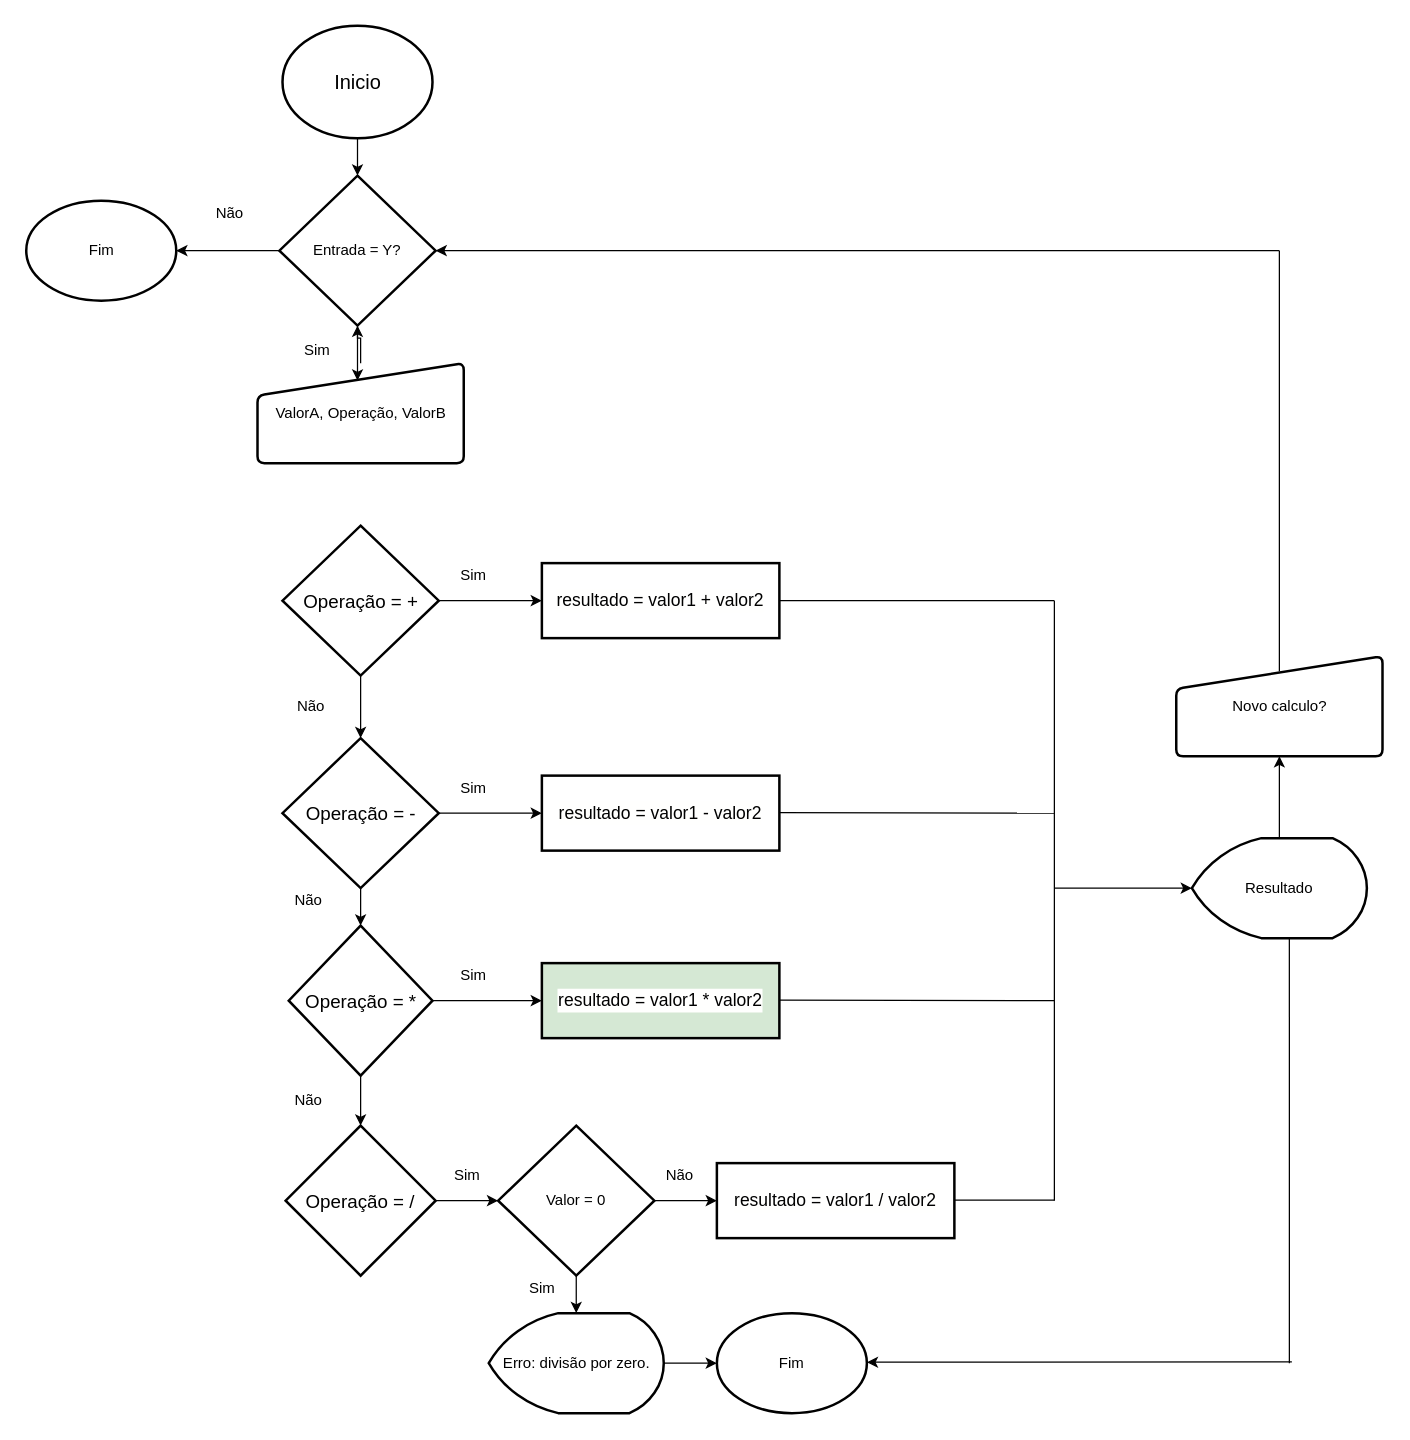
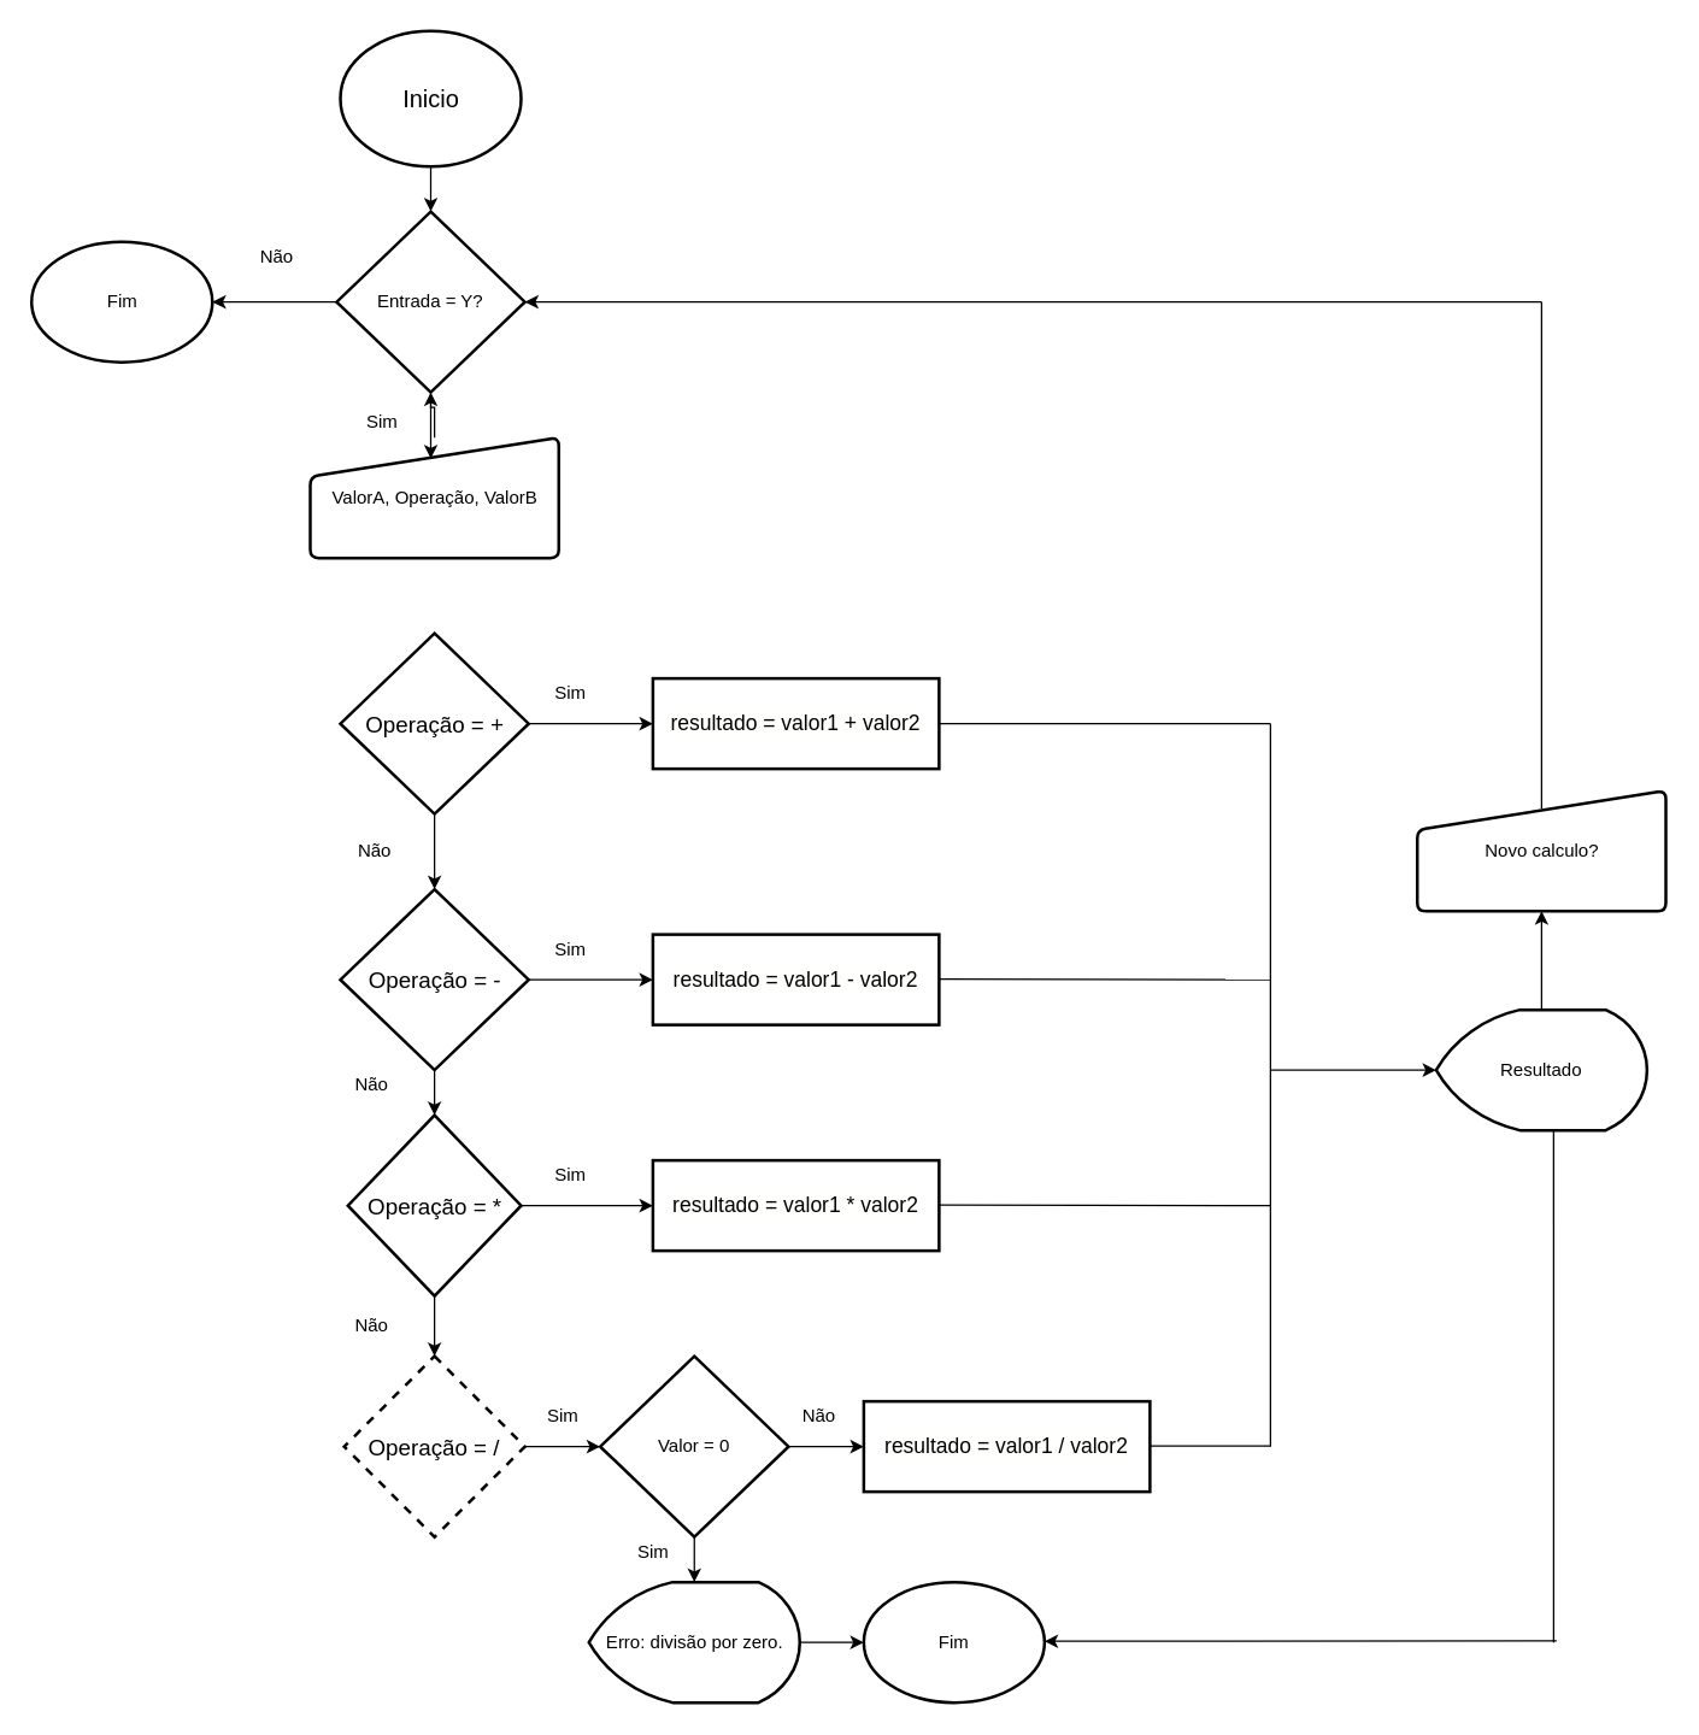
  <mxCell id="0" />
  <mxCell id="1" parent="0" />
  <mxCell id="2" value="" style="endArrow=classic;html=1;strokeWidth=1;exitX=0.5;exitY=1;exitDx=0;exitDy=0;exitPerimeter=0;entryX=0.485;entryY=0.25;entryDx=0;entryDy=0;entryPerimeter=0;" edge="1" parent="1"><mxGeometry width="50" height="50" relative="1" as="geometry"><mxPoint x="285.5" y="254" as="sourcePoint" /><mxPoint x="285.525" y="304" as="targetPoint" /></mxGeometry></mxCell>
  <mxCell id="3" value="" style="edgeStyle=orthogonalEdgeStyle;rounded=0;orthogonalLoop=1;jettySize=auto;html=1;strokeWidth=1;" edge="1" parent="1" source="4" target="53"><mxGeometry relative="1" as="geometry" /></mxCell>
  <mxCell id="4" value="Entrada = Y?" style="strokeWidth=2;html=1;shape=mxgraph.flowchart.decision;whiteSpace=wrap;" vertex="1" parent="1"><mxGeometry x="223" y="140" width="125" height="120" as="geometry" /></mxCell>
  <mxCell id="5" value="" style="edgeStyle=orthogonalEdgeStyle;rounded=0;orthogonalLoop=1;jettySize=auto;html=1;strokeWidth=1;" edge="1" parent="1" source="6" target="4"><mxGeometry relative="1" as="geometry" /></mxCell>
  <mxCell id="6" value="&lt;font style=&quot;font-size: 16px&quot;&gt;Inicio&lt;/font&gt;" style="strokeWidth=2;html=1;shape=mxgraph.flowchart.start_1;whiteSpace=wrap;" vertex="1" parent="1"><mxGeometry x="225.5" y="20" width="120" height="90" as="geometry" /></mxCell>
  <mxCell id="7" value="" style="edgeStyle=orthogonalEdgeStyle;rounded=0;orthogonalLoop=1;jettySize=auto;html=1;strokeWidth=1;" edge="1" parent="1" source="8" target="4"><mxGeometry relative="1" as="geometry" /></mxCell>
  <mxCell id="8" value="ValorA, Operação, ValorB" style="html=1;strokeWidth=2;shape=manualInput;whiteSpace=wrap;rounded=1;size=26;arcSize=11;" vertex="1" parent="1"><mxGeometry x="205.5" y="290" width="165" height="80" as="geometry" /></mxCell>
  <mxCell id="9" value="" style="edgeStyle=orthogonalEdgeStyle;rounded=0;orthogonalLoop=1;jettySize=auto;html=1;" edge="1" parent="1" source="11" target="12"><mxGeometry relative="1" as="geometry" /></mxCell>
  <mxCell id="10" value="" style="edgeStyle=orthogonalEdgeStyle;rounded=0;orthogonalLoop=1;jettySize=auto;html=1;" edge="1" parent="1" source="11" target="15"><mxGeometry relative="1" as="geometry" /></mxCell>
  <mxCell id="11" value="&lt;font style=&quot;font-size: 15px&quot;&gt;Operação = +&lt;/font&gt;" style="strokeWidth=2;html=1;shape=mxgraph.flowchart.decision;whiteSpace=wrap;" vertex="1" parent="1"><mxGeometry x="225.5" y="420" width="125" height="120" as="geometry" /></mxCell>
  <mxCell id="12" value="&lt;div style=&quot;background-color: rgb(255 , 255 , 254) ; font-size: 14px ; line-height: 19px&quot;&gt;resultado = valor1 + valor2&lt;/div&gt;" style="whiteSpace=wrap;html=1;strokeWidth=2;" vertex="1" parent="1"><mxGeometry x="433" y="450" width="190" height="60" as="geometry" /></mxCell>
  <mxCell id="13" value="" style="edgeStyle=orthogonalEdgeStyle;rounded=0;orthogonalLoop=1;jettySize=auto;html=1;" edge="1" parent="1" source="15"><mxGeometry relative="1" as="geometry"><mxPoint x="433" y="650" as="targetPoint" /></mxGeometry></mxCell>
  <mxCell id="14" value="" style="edgeStyle=orthogonalEdgeStyle;rounded=0;orthogonalLoop=1;jettySize=auto;html=1;" edge="1" parent="1" source="15" target="18"><mxGeometry relative="1" as="geometry" /></mxCell>
  <mxCell id="15" value="&lt;span style=&quot;font-size: 15px&quot;&gt;Operação = -&lt;/span&gt;" style="rhombus;whiteSpace=wrap;html=1;strokeWidth=2;" vertex="1" parent="1"><mxGeometry x="225.5" y="590" width="125" height="120" as="geometry" /></mxCell>
  <mxCell id="16" value="" style="edgeStyle=orthogonalEdgeStyle;rounded=0;orthogonalLoop=1;jettySize=auto;html=1;" edge="1" parent="1" source="18"><mxGeometry relative="1" as="geometry"><mxPoint x="433" y="800" as="targetPoint" /></mxGeometry></mxCell>
  <mxCell id="17" value="" style="edgeStyle=orthogonalEdgeStyle;rounded=0;orthogonalLoop=1;jettySize=auto;html=1;" edge="1" parent="1" source="18" target="20"><mxGeometry relative="1" as="geometry" /></mxCell>
  <mxCell id="18" value="&lt;span style=&quot;font-size: 15px&quot;&gt;Operação = *&lt;/span&gt;" style="rhombus;whiteSpace=wrap;html=1;strokeWidth=2;" vertex="1" parent="1"><mxGeometry x="230.5" y="740" width="115" height="120" as="geometry" /></mxCell>
  <mxCell id="19" value="" style="edgeStyle=orthogonalEdgeStyle;rounded=0;orthogonalLoop=1;jettySize=auto;html=1;" edge="1" parent="1" source="20" target="26"><mxGeometry relative="1" as="geometry" /></mxCell>
- <mxCell id="20" value="&lt;span style=&quot;font-size: 15px&quot;&gt;Operação = /&lt;/span&gt;" style="rhombus;whiteSpace=wrap;html=1;strokeWidth=2;" vertex="1" parent="1"><mxGeometry x="228" y="900" width="120" height="120" as="geometry" /></mxCell>
+ <mxCell id="20" value="&lt;span style=&quot;font-size: 15px&quot;&gt;Operação = /&lt;/span&gt;" style="rhombus;whiteSpace=wrap;html=1;strokeWidth=2;dashed=1;" vertex="1" parent="1"><mxGeometry x="228" y="900" width="120" height="120" as="geometry" /></mxCell>
  <mxCell id="21" value="&lt;div style=&quot;background-color: rgb(255 , 255 , 254) ; font-size: 14px ; line-height: 19px&quot;&gt;resultado = valor1 - valor2&lt;/div&gt;" style="whiteSpace=wrap;html=1;strokeWidth=2;" vertex="1" parent="1"><mxGeometry x="433" y="620" width="190" height="60" as="geometry" /></mxCell>
- <mxCell id="22" value="&lt;div style=&quot;background-color: rgb(255 , 255 , 254) ; font-size: 14px ; line-height: 19px&quot;&gt;resultado = valor1 * valor2&lt;/div&gt;" style="whiteSpace=wrap;html=1;strokeWidth=2;fillColor=#d5e8d4;" vertex="1" parent="1"><mxGeometry x="433" y="770" width="190" height="60" as="geometry" /></mxCell>
+ <mxCell id="22" value="&lt;div style=&quot;background-color: rgb(255 , 255 , 254) ; font-size: 14px ; line-height: 19px&quot;&gt;resultado = valor1 * valor2&lt;/div&gt;" style="whiteSpace=wrap;html=1;strokeWidth=2;" vertex="1" parent="1"><mxGeometry x="433" y="770" width="190" height="60" as="geometry" /></mxCell>
  <mxCell id="23" value="&lt;div style=&quot;background-color: rgb(255 , 255 , 254) ; font-size: 14px ; line-height: 19px&quot;&gt;resultado = valor1 / valor2&lt;/div&gt;" style="whiteSpace=wrap;html=1;strokeWidth=2;" vertex="1" parent="1"><mxGeometry x="573" y="930" width="190" height="60" as="geometry" /></mxCell>
  <mxCell id="24" value="" style="edgeStyle=orthogonalEdgeStyle;rounded=0;orthogonalLoop=1;jettySize=auto;html=1;" edge="1" parent="1" source="26" target="23"><mxGeometry relative="1" as="geometry" /></mxCell>
  <mxCell id="25" value="" style="edgeStyle=orthogonalEdgeStyle;rounded=0;orthogonalLoop=1;jettySize=auto;html=1;strokeWidth=1;" edge="1" parent="1" source="26" target="39"><mxGeometry relative="1" as="geometry" /></mxCell>
  <mxCell id="26" value="Valor = 0" style="rhombus;whiteSpace=wrap;html=1;strokeWidth=2;" vertex="1" parent="1"><mxGeometry x="398" y="900" width="125" height="120" as="geometry" /></mxCell>
  <mxCell id="27" value="Fim" style="ellipse;whiteSpace=wrap;html=1;strokeWidth=2;" vertex="1" parent="1"><mxGeometry x="573" y="1050" width="120" height="80" as="geometry" /></mxCell>
  <mxCell id="28" value="" style="endArrow=none;html=1;strokeWidth=1;" edge="1" parent="1"><mxGeometry width="50" height="50" relative="1" as="geometry"><mxPoint x="623" y="480" as="sourcePoint" /><mxPoint x="843" y="480" as="targetPoint" /></mxGeometry></mxCell>
  <mxCell id="29" value="" style="endArrow=none;html=1;strokeWidth=1;" edge="1" parent="1"><mxGeometry width="50" height="50" relative="1" as="geometry"><mxPoint x="623" y="649.5" as="sourcePoint" /><mxPoint x="843" y="650" as="targetPoint" /></mxGeometry></mxCell>
  <mxCell id="30" value="" style="endArrow=none;html=1;strokeWidth=1;" edge="1" parent="1"><mxGeometry width="50" height="50" relative="1" as="geometry"><mxPoint x="623" y="799.5" as="sourcePoint" /><mxPoint x="843" y="800" as="targetPoint" /></mxGeometry></mxCell>
  <mxCell id="31" value="" style="endArrow=none;html=1;strokeWidth=1;" edge="1" parent="1"><mxGeometry width="50" height="50" relative="1" as="geometry"><mxPoint x="763" y="959.5" as="sourcePoint" /><mxPoint x="843" y="959.5" as="targetPoint" /></mxGeometry></mxCell>
  <mxCell id="32" value="" style="edgeStyle=orthogonalEdgeStyle;rounded=0;orthogonalLoop=1;jettySize=auto;html=1;strokeWidth=1;" edge="1" parent="1" source="33" target="40"><mxGeometry relative="1" as="geometry" /></mxCell>
  <mxCell id="33" value="Resultado" style="strokeWidth=2;html=1;shape=mxgraph.flowchart.display;whiteSpace=wrap;" vertex="1" parent="1"><mxGeometry x="953" y="670" width="140" height="80" as="geometry" /></mxCell>
  <mxCell id="34" value="" style="endArrow=none;html=1;strokeWidth=1;" edge="1" parent="1"><mxGeometry width="50" height="50" relative="1" as="geometry"><mxPoint x="843" y="960" as="sourcePoint" /><mxPoint x="843" y="480" as="targetPoint" /></mxGeometry></mxCell>
  <mxCell id="35" value="" style="endArrow=classic;html=1;strokeWidth=1;entryX=0;entryY=0.5;entryDx=0;entryDy=0;entryPerimeter=0;" edge="1" parent="1" target="33"><mxGeometry width="50" height="50" relative="1" as="geometry"><mxPoint x="843" y="710" as="sourcePoint" /><mxPoint x="893" y="660" as="targetPoint" /></mxGeometry></mxCell>
  <mxCell id="36" value="" style="endArrow=none;html=1;strokeWidth=1;entryX=0.557;entryY=1.009;entryDx=0;entryDy=0;entryPerimeter=0;" edge="1" parent="1" target="33"><mxGeometry width="50" height="50" relative="1" as="geometry"><mxPoint x="1031" y="1090" as="sourcePoint" /><mxPoint x="773" y="800" as="targetPoint" /></mxGeometry></mxCell>
  <mxCell id="37" value="" style="endArrow=classic;html=1;strokeWidth=1;" edge="1" parent="1"><mxGeometry width="50" height="50" relative="1" as="geometry"><mxPoint x="1033" y="1089" as="sourcePoint" /><mxPoint x="693" y="1089.29" as="targetPoint" /></mxGeometry></mxCell>
  <mxCell id="38" value="" style="edgeStyle=orthogonalEdgeStyle;rounded=0;orthogonalLoop=1;jettySize=auto;html=1;strokeWidth=1;" edge="1" parent="1" source="39" target="27"><mxGeometry relative="1" as="geometry" /></mxCell>
  <mxCell id="39" value="Erro: divisão por zero." style="strokeWidth=2;html=1;shape=mxgraph.flowchart.display;whiteSpace=wrap;" vertex="1" parent="1"><mxGeometry x="390.5" y="1050" width="140" height="80" as="geometry" /></mxCell>
  <mxCell id="40" value="Novo calculo?" style="html=1;strokeWidth=2;shape=manualInput;whiteSpace=wrap;rounded=1;size=26;arcSize=11;" vertex="1" parent="1"><mxGeometry x="940.5" y="524.5" width="165" height="80" as="geometry" /></mxCell>
  <mxCell id="41" value="Sim" style="text;html=1;align=center;verticalAlign=middle;resizable=0;points=[];autosize=1;" vertex="1" parent="1"><mxGeometry x="353" y="930" width="40" height="20" as="geometry" /></mxCell>
  <mxCell id="42" value="Não" style="text;html=1;align=center;verticalAlign=middle;resizable=0;points=[];autosize=1;" vertex="1" parent="1"><mxGeometry x="523" y="930" width="40" height="20" as="geometry" /></mxCell>
  <mxCell id="43" value="Sim" style="text;html=1;align=center;verticalAlign=middle;resizable=0;points=[];autosize=1;" vertex="1" parent="1"><mxGeometry x="413" y="1020" width="40" height="20" as="geometry" /></mxCell>
  <mxCell id="44" value="Sim" style="text;html=1;align=center;verticalAlign=middle;resizable=0;points=[];autosize=1;" vertex="1" parent="1"><mxGeometry x="358" y="770" width="40" height="20" as="geometry" /></mxCell>
  <mxCell id="45" value="Sim" style="text;html=1;align=center;verticalAlign=middle;resizable=0;points=[];autosize=1;" vertex="1" parent="1"><mxGeometry x="358" y="620" width="40" height="20" as="geometry" /></mxCell>
  <mxCell id="46" value="Sim" style="text;html=1;align=center;verticalAlign=middle;resizable=0;points=[];autosize=1;" vertex="1" parent="1"><mxGeometry x="358" y="450" width="40" height="20" as="geometry" /></mxCell>
  <mxCell id="47" value="Não" style="text;html=1;align=center;verticalAlign=middle;resizable=0;points=[];autosize=1;" vertex="1" parent="1"><mxGeometry x="228" y="554.5" width="40" height="20" as="geometry" /></mxCell>
  <mxCell id="48" value="Não" style="text;html=1;align=center;verticalAlign=middle;resizable=0;points=[];autosize=1;" vertex="1" parent="1"><mxGeometry x="225.5" y="710" width="40" height="20" as="geometry" /></mxCell>
  <mxCell id="49" value="Não" style="text;html=1;align=center;verticalAlign=middle;resizable=0;points=[];autosize=1;" vertex="1" parent="1"><mxGeometry x="225.5" y="870" width="40" height="20" as="geometry" /></mxCell>
  <mxCell id="50" value="" style="endArrow=none;html=1;strokeWidth=1;" edge="1" parent="1"><mxGeometry width="50" height="50" relative="1" as="geometry"><mxPoint x="1023" y="536.5" as="sourcePoint" /><mxPoint x="1023" y="200" as="targetPoint" /></mxGeometry></mxCell>
  <mxCell id="51" value="" style="endArrow=classic;html=1;strokeWidth=1;entryX=1;entryY=0.5;entryDx=0;entryDy=0;entryPerimeter=0;" edge="1" parent="1" target="4"><mxGeometry width="50" height="50" relative="1" as="geometry"><mxPoint x="1023" y="200" as="sourcePoint" /><mxPoint x="903" y="410" as="targetPoint" /></mxGeometry></mxCell>
  <mxCell id="52" value="Sim" style="text;html=1;align=center;verticalAlign=middle;resizable=0;points=[];autosize=1;" vertex="1" parent="1"><mxGeometry x="233" y="270" width="40" height="20" as="geometry" /></mxCell>
  <mxCell id="53" value="Fim" style="ellipse;whiteSpace=wrap;html=1;strokeWidth=2;" vertex="1" parent="1"><mxGeometry x="20.5" y="160" width="120" height="80" as="geometry" /></mxCell>
  <mxCell id="54" value="Não" style="text;html=1;align=center;verticalAlign=middle;resizable=0;points=[];autosize=1;" vertex="1" parent="1"><mxGeometry x="163" y="160" width="40" height="20" as="geometry" /></mxCell>
